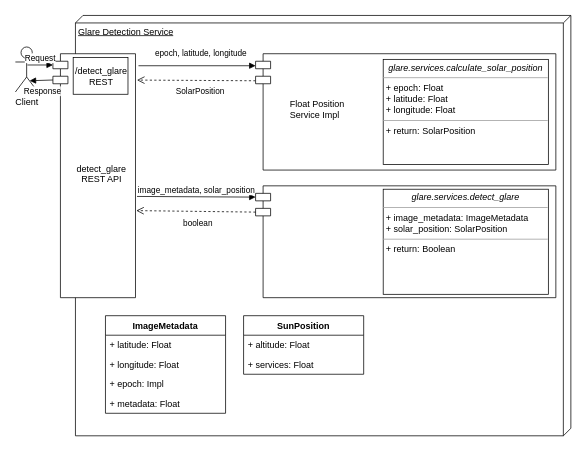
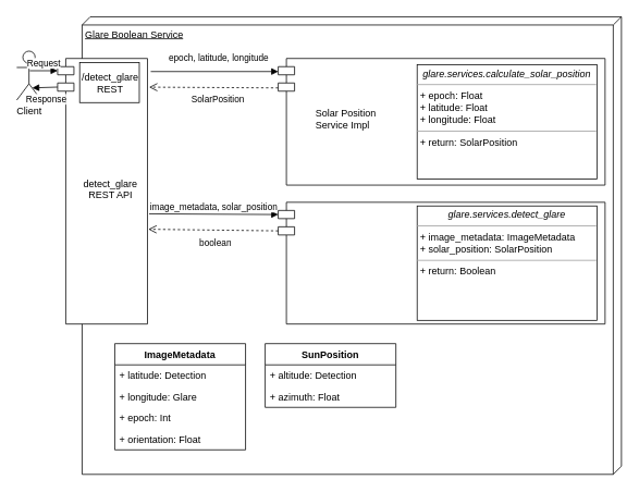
  <mxCell id="0" />
  <mxCell id="1" parent="0" />
- <mxCell id="2" value="Glare Detection Service&lt;br&gt;" style="verticalAlign=top;align=left;spacingTop=8;spacingLeft=2;spacingRight=12;shape=cube;size=10;direction=south;fontStyle=4;html=1;" vertex="1" parent="1"><mxGeometry x="100" y="20" width="660" height="560" as="geometry" /></mxCell>
+ <mxCell id="2" value="Glare Boolean Service&lt;br&gt;" style="verticalAlign=top;align=left;spacingTop=8;spacingLeft=2;spacingRight=12;shape=cube;size=10;direction=south;fontStyle=4;html=1;" vertex="1" parent="1"><mxGeometry x="100" y="20" width="660" height="560" as="geometry" /></mxCell>
  <mxCell id="3" value="&#10;&#10;&#10;&#10;&#10;&#10;&#10;&#10;&#10;&#10;detect_glare&#10;REST API" style="shape=module;align=left;spacingLeft=20;align=center;verticalAlign=top;" vertex="1" parent="1"><mxGeometry x="70" y="71" width="110" height="325" as="geometry" /></mxCell>
  <mxCell id="4" value="image_metadata, solar_position" style="html=1;verticalAlign=bottom;endArrow=block;entryX=0;entryY=0;entryDx=0;entryDy=15;entryPerimeter=0;exitX=1.018;exitY=0.585;exitDx=0;exitDy=0;exitPerimeter=0;" edge="1" parent="1" source="3"><mxGeometry relative="1" as="geometry"><mxPoint x="190" y="262" as="sourcePoint" /><mxPoint x="340" y="262" as="targetPoint" /></mxGeometry></mxCell>
  <mxCell id="5" value="SolarPosition" style="html=1;verticalAlign=bottom;endArrow=open;dashed=1;endSize=8;exitX=0.1;exitY=0.719;exitDx=0;exitDy=0;exitPerimeter=0;entryX=1.018;entryY=0.108;entryDx=0;entryDy=0;entryPerimeter=0;" edge="1" parent="1" target="3"><mxGeometry x="-0.059" y="23" relative="1" as="geometry"><mxPoint x="191.5" y="106.089" as="targetPoint" /><mxPoint x="340" y="107.02" as="sourcePoint" /><mxPoint as="offset" /></mxGeometry></mxCell>
  <mxCell id="6" value="" style="shape=module;align=left;spacingLeft=20;align=center;verticalAlign=top;direction=east;" vertex="1" parent="1"><mxGeometry x="340" y="71" width="400" height="155" as="geometry" /></mxCell>
- <mxCell id="7" value="Float Position&#10;Service Impl" style="text;strokeColor=none;fillColor=none;align=left;verticalAlign=top;spacingLeft=4;spacingRight=4;overflow=hidden;rotatable=0;points=[[0,0.5],[1,0.5]];portConstraint=eastwest;" vertex="1" parent="1"><mxGeometry x="380" y="125" width="100" as="geometry" /></mxCell>
+ <mxCell id="7" value="Solar Position&#10;Service Impl" style="text;strokeColor=none;fillColor=none;align=left;verticalAlign=top;spacingLeft=4;spacingRight=4;overflow=hidden;rotatable=0;points=[[0,0.5],[1,0.5]];portConstraint=eastwest;" vertex="1" parent="1"><mxGeometry x="380" y="125" width="100" as="geometry" /></mxCell>
  <mxCell id="8" value="" style="shape=module;align=left;spacingLeft=20;align=center;verticalAlign=top;direction=east;" vertex="1" parent="1"><mxGeometry x="340" y="247" width="400" height="149" as="geometry" /></mxCell>
  <mxCell id="9" value="epoch, latitude, longitude" style="html=1;verticalAlign=bottom;endArrow=block;entryX=0;entryY=0;entryDx=0;entryDy=15;entryPerimeter=0;" edge="1" parent="1"><mxGeometry x="0.067" y="7" relative="1" as="geometry"><mxPoint x="184" y="87" as="sourcePoint" /><mxPoint x="340" y="87" as="targetPoint" /><mxPoint as="offset" /></mxGeometry></mxCell>
  <mxCell id="10" value="boolean" style="html=1;verticalAlign=bottom;endArrow=open;dashed=1;endSize=8;exitX=0;exitY=0;exitDx=0;exitDy=35;exitPerimeter=0;" edge="1" parent="1" source="8"><mxGeometry x="-0.05" y="25" relative="1" as="geometry"><mxPoint x="181" y="280" as="targetPoint" /><mxPoint x="350" y="175.02" as="sourcePoint" /><mxPoint x="-1" as="offset" /></mxGeometry></mxCell>
  <mxCell id="11" value="&lt;p style=&quot;margin: 0px ; margin-top: 4px ; text-align: center&quot;&gt;&lt;i&gt;glare.services.calculate_solar_position&lt;/i&gt;&lt;/p&gt;&lt;hr size=&quot;1&quot;&gt;&lt;p style=&quot;margin: 0px ; margin-left: 4px&quot;&gt;+ epoch: Float&lt;br&gt;+ latitude: Float&lt;/p&gt;&lt;p style=&quot;margin: 0px ; margin-left: 4px&quot;&gt;+ longitude: Float&lt;/p&gt;&lt;hr size=&quot;1&quot;&gt;&lt;p style=&quot;margin: 0px ; margin-left: 4px&quot;&gt;+ return: SolarPosition&lt;/p&gt;" style="verticalAlign=top;align=left;overflow=fill;fontSize=12;fontFamily=Helvetica;html=1;" vertex="1" parent="1"><mxGeometry x="510" y="78.5" width="220" height="140" as="geometry" /></mxCell>
  <mxCell id="12" value="&lt;p style=&quot;margin: 0px ; margin-top: 4px ; text-align: center&quot;&gt;&lt;i&gt;glare.services.detect_glare&lt;/i&gt;&lt;/p&gt;&lt;hr size=&quot;1&quot;&gt;&lt;p style=&quot;margin: 0px ; margin-left: 4px&quot;&gt;+ image_metadata: ImageMetadata&lt;br&gt;+ solar_position: SolarPosition&lt;/p&gt;&lt;hr size=&quot;1&quot;&gt;&lt;p style=&quot;margin: 0px ; margin-left: 4px&quot;&gt;+ return: Boolean&lt;/p&gt;" style="verticalAlign=top;align=left;overflow=fill;fontSize=12;fontFamily=Helvetica;html=1;" vertex="1" parent="1"><mxGeometry x="510" y="251.5" width="220" height="140" as="geometry" /></mxCell>
  <mxCell id="13" value="/detect_glare&lt;br&gt;REST" style="html=1;" vertex="1" parent="1"><mxGeometry x="97" y="76" width="73" height="49" as="geometry" /></mxCell>
  <mxCell id="14" value="Client" style="shape=umlActor;verticalLabelPosition=bottom;verticalAlign=top;html=1;" vertex="1" parent="1"><mxGeometry x="20" y="62" width="30" height="60" as="geometry" /></mxCell>
  <mxCell id="15" value="Request" style="html=1;verticalAlign=bottom;endArrow=block;exitX=0.533;exitY=0.4;exitDx=0;exitDy=0;exitPerimeter=0;entryX=0;entryY=0;entryDx=0;entryDy=15;entryPerimeter=0;" edge="1" parent="1" source="14" target="3"><mxGeometry width="80" relative="1" as="geometry"><mxPoint x="0" y="90" as="sourcePoint" /><mxPoint x="80" y="90" as="targetPoint" /></mxGeometry></mxCell>
  <mxCell id="16" value="Response" style="html=1;verticalAlign=bottom;endArrow=block;exitX=0;exitY=0;exitDx=0;exitDy=35;exitPerimeter=0;entryX=0.633;entryY=0.75;entryDx=0;entryDy=0;entryPerimeter=0;" edge="1" parent="1" source="3" target="14"><mxGeometry x="-0.005" y="24" width="80" relative="1" as="geometry"><mxPoint x="-4.01" y="96" as="sourcePoint" /><mxPoint x="80" y="96" as="targetPoint" /><mxPoint as="offset" /></mxGeometry></mxCell>
  <mxCell id="17" value="ImageMetadata&#10;" style="swimlane;fontStyle=1;align=center;verticalAlign=top;childLayout=stackLayout;horizontal=1;startSize=26;horizontalStack=0;resizeParent=1;resizeParentMax=0;resizeLast=0;collapsible=1;marginBottom=0;" vertex="1" parent="1"><mxGeometry x="140" y="420" width="160" height="130" as="geometry"><mxRectangle x="70" y="30" width="120" height="26" as="alternateBounds" /></mxGeometry></mxCell>
- <mxCell id="18" value="+ latitude: Float" style="text;strokeColor=none;fillColor=none;align=left;verticalAlign=top;spacingLeft=4;spacingRight=4;overflow=hidden;rotatable=0;points=[[0,0.5],[1,0.5]];portConstraint=eastwest;" vertex="1" parent="17"><mxGeometry y="26" width="160" height="26" as="geometry" /></mxCell>
- <mxCell id="19" value="+ longitude: Float" style="text;strokeColor=none;fillColor=none;align=left;verticalAlign=top;spacingLeft=4;spacingRight=4;overflow=hidden;rotatable=0;points=[[0,0.5],[1,0.5]];portConstraint=eastwest;" vertex="1" parent="17"><mxGeometry y="52" width="160" height="26" as="geometry" /></mxCell>
- <mxCell id="20" value="+ epoch: Impl" style="text;strokeColor=none;fillColor=none;align=left;verticalAlign=top;spacingLeft=4;spacingRight=4;overflow=hidden;rotatable=0;points=[[0,0.5],[1,0.5]];portConstraint=eastwest;" vertex="1" parent="17"><mxGeometry y="78" width="160" height="26" as="geometry" /></mxCell>
- <mxCell id="21" value="+ metadata: Float" style="text;strokeColor=none;fillColor=none;align=left;verticalAlign=top;spacingLeft=4;spacingRight=4;overflow=hidden;rotatable=0;points=[[0,0.5],[1,0.5]];portConstraint=eastwest;" vertex="1" parent="17"><mxGeometry y="104" width="160" height="26" as="geometry" /></mxCell>
+ <mxCell id="18" value="+ latitude: Detection" style="text;strokeColor=none;fillColor=none;align=left;verticalAlign=top;spacingLeft=4;spacingRight=4;overflow=hidden;rotatable=0;points=[[0,0.5],[1,0.5]];portConstraint=eastwest;" vertex="1" parent="17"><mxGeometry y="26" width="160" height="26" as="geometry" /></mxCell>
+ <mxCell id="19" value="+ longitude: Glare" style="text;strokeColor=none;fillColor=none;align=left;verticalAlign=top;spacingLeft=4;spacingRight=4;overflow=hidden;rotatable=0;points=[[0,0.5],[1,0.5]];portConstraint=eastwest;" vertex="1" parent="17"><mxGeometry y="52" width="160" height="26" as="geometry" /></mxCell>
+ <mxCell id="20" value="+ epoch: Int" style="text;strokeColor=none;fillColor=none;align=left;verticalAlign=top;spacingLeft=4;spacingRight=4;overflow=hidden;rotatable=0;points=[[0,0.5],[1,0.5]];portConstraint=eastwest;" vertex="1" parent="17"><mxGeometry y="78" width="160" height="26" as="geometry" /></mxCell>
+ <mxCell id="21" value="+ orientation: Float" style="text;strokeColor=none;fillColor=none;align=left;verticalAlign=top;spacingLeft=4;spacingRight=4;overflow=hidden;rotatable=0;points=[[0,0.5],[1,0.5]];portConstraint=eastwest;" vertex="1" parent="17"><mxGeometry y="104" width="160" height="26" as="geometry" /></mxCell>
  <mxCell id="22" value="SunPosition" style="swimlane;fontStyle=1;align=center;verticalAlign=top;childLayout=stackLayout;horizontal=1;startSize=26;horizontalStack=0;resizeParent=1;resizeParentMax=0;resizeLast=0;collapsible=1;marginBottom=0;" vertex="1" parent="1"><mxGeometry x="324" y="420" width="160" height="78" as="geometry"><mxRectangle x="70" y="30" width="120" height="26" as="alternateBounds" /></mxGeometry></mxCell>
- <mxCell id="23" value="+ altitude: Float" style="text;strokeColor=none;fillColor=none;align=left;verticalAlign=top;spacingLeft=4;spacingRight=4;overflow=hidden;rotatable=0;points=[[0,0.5],[1,0.5]];portConstraint=eastwest;" vertex="1" parent="22"><mxGeometry y="26" width="160" height="26" as="geometry" /></mxCell>
- <mxCell id="24" value="+ services: Float" style="text;strokeColor=none;fillColor=none;align=left;verticalAlign=top;spacingLeft=4;spacingRight=4;overflow=hidden;rotatable=0;points=[[0,0.5],[1,0.5]];portConstraint=eastwest;" vertex="1" parent="22"><mxGeometry y="52" width="160" height="26" as="geometry" /></mxCell>
+ <mxCell id="23" value="+ altitude: Detection" style="text;strokeColor=none;fillColor=none;align=left;verticalAlign=top;spacingLeft=4;spacingRight=4;overflow=hidden;rotatable=0;points=[[0,0.5],[1,0.5]];portConstraint=eastwest;" vertex="1" parent="22"><mxGeometry y="26" width="160" height="26" as="geometry" /></mxCell>
+ <mxCell id="24" value="+ azimuth: Float" style="text;strokeColor=none;fillColor=none;align=left;verticalAlign=top;spacingLeft=4;spacingRight=4;overflow=hidden;rotatable=0;points=[[0,0.5],[1,0.5]];portConstraint=eastwest;" vertex="1" parent="22"><mxGeometry y="52" width="160" height="26" as="geometry" /></mxCell>
